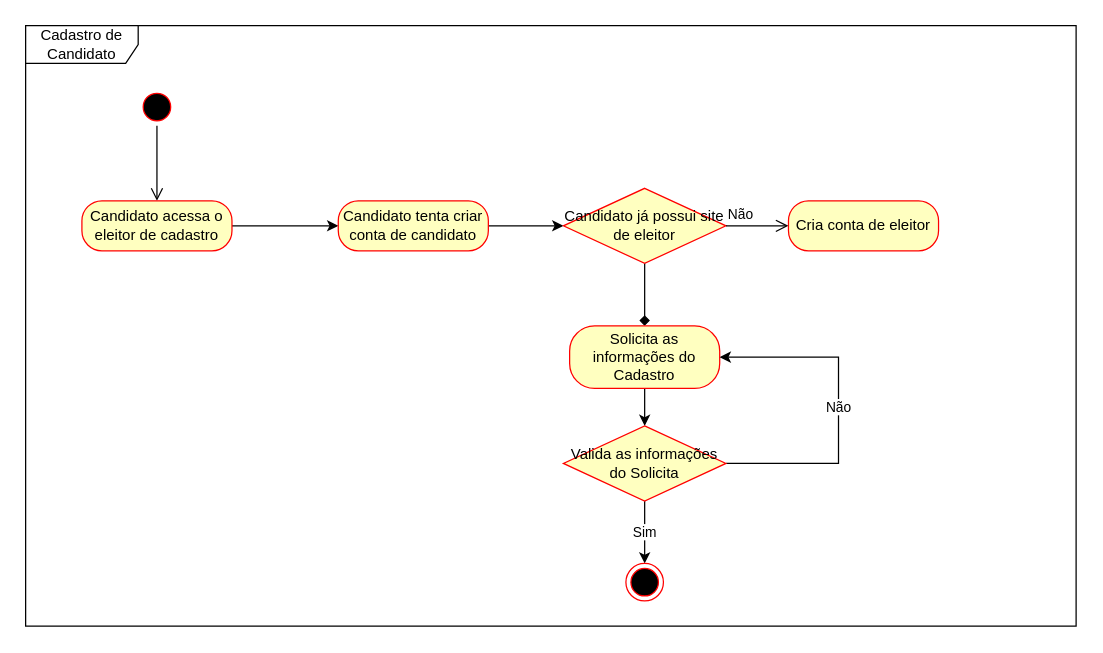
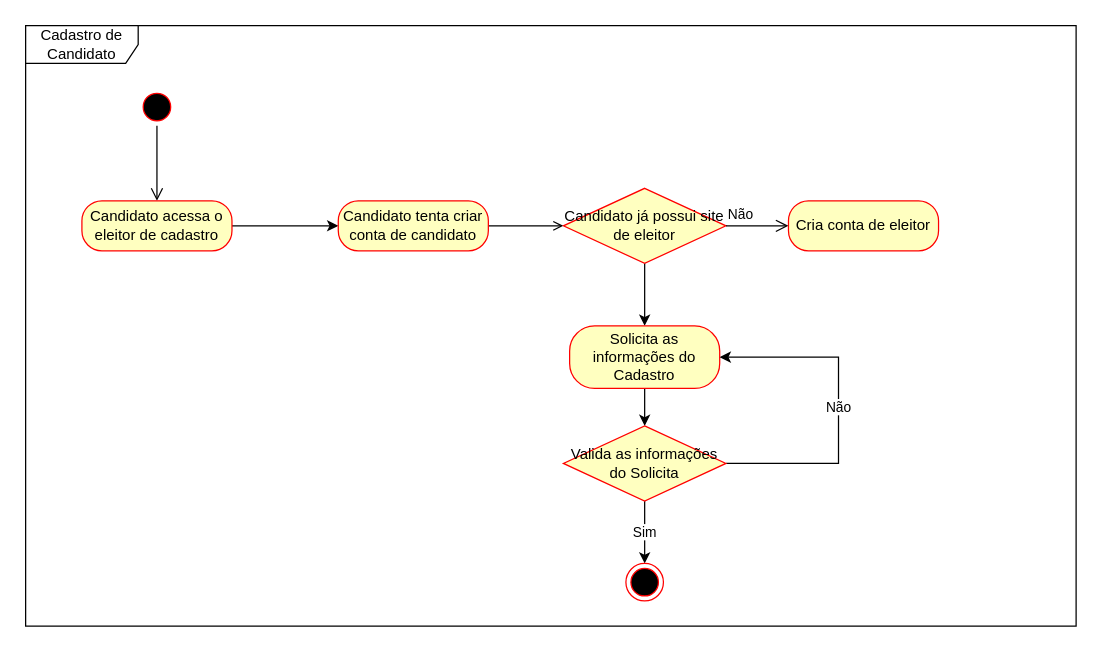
  <mxCell id="0" />
  <mxCell id="1" parent="0" />
  <mxCell id="2" value="Cadastro de Candidato" style="shape=umlFrame;whiteSpace=wrap;html=1;pointerEvents=0;width=90;height=30;" vertex="1" parent="1"><mxGeometry width="840" height="480" as="geometry" x="20" y="20" /></mxCell>
  <mxCell id="3" value="" style="ellipse;html=1;shape=startState;fillColor=#000000;strokeColor=#ff0000;" vertex="1" parent="1"><mxGeometry x="110" y="70" width="30" height="30" as="geometry" /></mxCell>
  <mxCell id="4" value="" style="edgeStyle=orthogonalEdgeStyle;html=1;verticalAlign=bottom;endArrow=open;endSize=8;strokeColor=light-dark(#000000, #ff9090);rounded=0;" edge="1" source="3" parent="1"><mxGeometry relative="1" as="geometry"><mxPoint x="125" y="160" as="targetPoint" /></mxGeometry></mxCell>
  <mxCell id="5" style="edgeStyle=orthogonalEdgeStyle;rounded=0;orthogonalLoop=1;jettySize=auto;html=1;entryX=0;entryY=0.5;entryDx=0;entryDy=0;" edge="1" parent="1" source="6"><mxGeometry relative="1" as="geometry"><mxPoint x="270" y="180" as="targetPoint" /></mxGeometry></mxCell>
  <mxCell id="6" value="Candidato acessa o eleitor de cadastro" style="rounded=1;whiteSpace=wrap;html=1;arcSize=40;fontColor=#000000;fillColor=#ffffc0;strokeColor=#ff0000;" vertex="1" parent="1"><mxGeometry x="65" y="160" width="120" height="40" as="geometry" /></mxCell>
- <mxCell id="7" style="edgeStyle=orthogonalEdgeStyle;rounded=0;orthogonalLoop=1;jettySize=auto;html=1;entryX=0;entryY=0.5;entryDx=0;entryDy=0;" edge="1" parent="1" source="8" target="10"><mxGeometry relative="1" as="geometry" /></mxCell>
+ <mxCell id="7" style="edgeStyle=orthogonalEdgeStyle;rounded=0;orthogonalLoop=1;jettySize=auto;html=1;entryX=0;entryY=0.5;entryDx=0;entryDy=0;endArrow=open;" edge="1" parent="1" source="8" target="10"><mxGeometry relative="1" as="geometry" /></mxCell>
  <mxCell id="8" value="Candidato tenta criar conta de candidato" style="rounded=1;whiteSpace=wrap;html=1;arcSize=40;fontColor=#000000;fillColor=#ffffc0;strokeColor=#ff0000;" vertex="1" parent="1"><mxGeometry x="270" y="160" width="120" height="40" as="geometry" /></mxCell>
- <mxCell id="9" style="edgeStyle=orthogonalEdgeStyle;rounded=0;orthogonalLoop=1;jettySize=auto;html=1;endArrow=diamond;" edge="1" parent="1" source="10" target="14"><mxGeometry relative="1" as="geometry" /></mxCell>
+ <mxCell id="9" style="edgeStyle=orthogonalEdgeStyle;rounded=0;orthogonalLoop=1;jettySize=auto;html=1;" edge="1" parent="1" source="10" target="14"><mxGeometry relative="1" as="geometry" /></mxCell>
  <mxCell id="10" value="Candidato já possui site de eleitor" style="rhombus;whiteSpace=wrap;html=1;fontColor=#000000;fillColor=#ffffc0;strokeColor=#ff0000;" vertex="1" parent="1"><mxGeometry x="450" y="150" width="130" height="60" as="geometry" /></mxCell>
  <mxCell id="11" value="Não" style="edgeStyle=orthogonalEdgeStyle;html=1;align=left;verticalAlign=bottom;endArrow=open;endSize=8;strokeColor=#000000;rounded=0;" edge="1" source="10" parent="1"><mxGeometry x="-1" relative="1" as="geometry"><mxPoint x="630" y="180" as="targetPoint" /></mxGeometry></mxCell>
  <mxCell id="12" value="Cria conta de eleitor" style="rounded=1;whiteSpace=wrap;html=1;arcSize=40;fontColor=#000000;fillColor=#ffffc0;strokeColor=#ff0000;" vertex="1" parent="1"><mxGeometry x="630" y="160" width="120" height="40" as="geometry" /></mxCell>
  <mxCell id="13" style="edgeStyle=orthogonalEdgeStyle;rounded=0;orthogonalLoop=1;jettySize=auto;html=1;" edge="1" parent="1" source="14" target="17"><mxGeometry relative="1" as="geometry" /></mxCell>
  <mxCell id="14" value="Solicita as informações do Cadastro" style="rounded=1;whiteSpace=wrap;html=1;arcSize=40;fontColor=#000000;fillColor=#ffffc0;strokeColor=#ff0000;" vertex="1" parent="1"><mxGeometry x="455" y="260" width="120" height="50" as="geometry" /></mxCell>
  <mxCell id="15" value="Sim" style="edgeStyle=orthogonalEdgeStyle;rounded=0;orthogonalLoop=1;jettySize=auto;html=1;entryX=0.5;entryY=0;entryDx=0;entryDy=0;" edge="1" parent="1" source="17" target="18"><mxGeometry relative="1" as="geometry" /></mxCell>
  <mxCell id="16" value="Não" style="edgeStyle=orthogonalEdgeStyle;rounded=0;orthogonalLoop=1;jettySize=auto;html=1;entryX=1;entryY=0.5;entryDx=0;entryDy=0;" edge="1" parent="1" source="17" target="14"><mxGeometry relative="1" as="geometry"><Array as="points"><mxPoint x="670" y="370" /><mxPoint x="670" y="285" /></Array></mxGeometry></mxCell>
  <mxCell id="17" value="Valida as informações do Solicita" style="rhombus;whiteSpace=wrap;html=1;fontColor=#000000;fillColor=#ffffc0;strokeColor=#ff0000;" vertex="1" parent="1"><mxGeometry x="450" y="340" width="130" height="60" as="geometry" /></mxCell>
  <mxCell id="18" value="" style="ellipse;html=1;shape=endState;fillColor=#000000;strokeColor=#ff0000;" vertex="1" parent="1"><mxGeometry x="500" y="450" width="30" height="30" as="geometry" /></mxCell>
